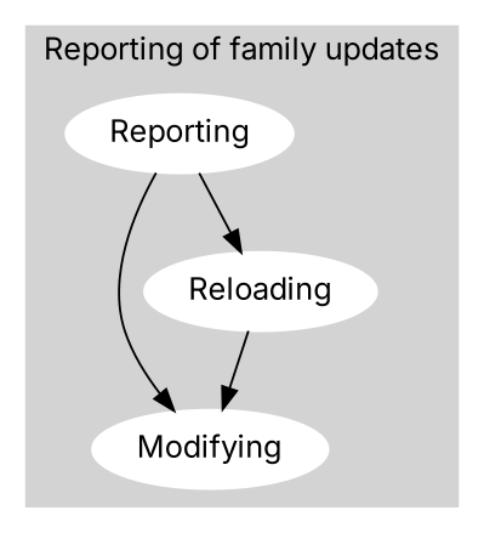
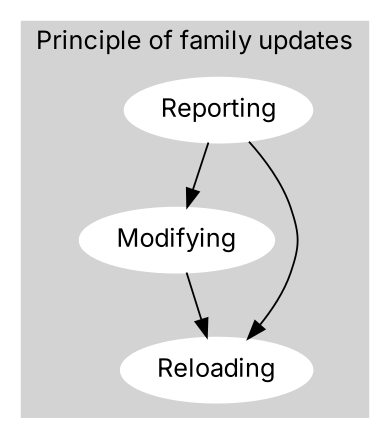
  digraph {
    fontname=Inter
    node [color=white fontname=Inter style=filled]
    edge [fontname=Inter]
    Reporting
    Modifying
    Reloading
    subgraph cluster_1 {
      color=lightgrey
-     label="Reporting of family updates"
+     label="Principle of family updates"
      style=filled
      Reporting
      Modifying
      Reloading
    }
    Reporting -> Modifying
    Reporting -> Reloading
-   Reloading -> Modifying
+   Modifying -> Reloading
  }
